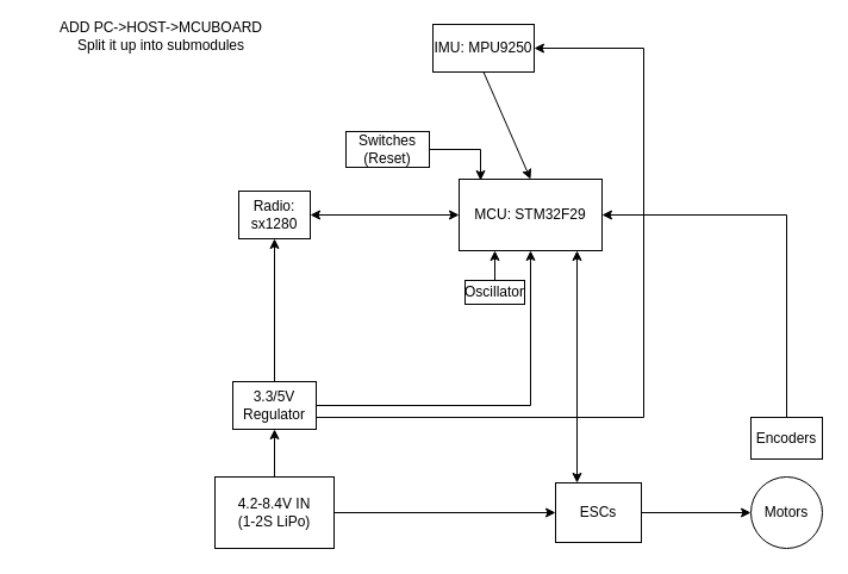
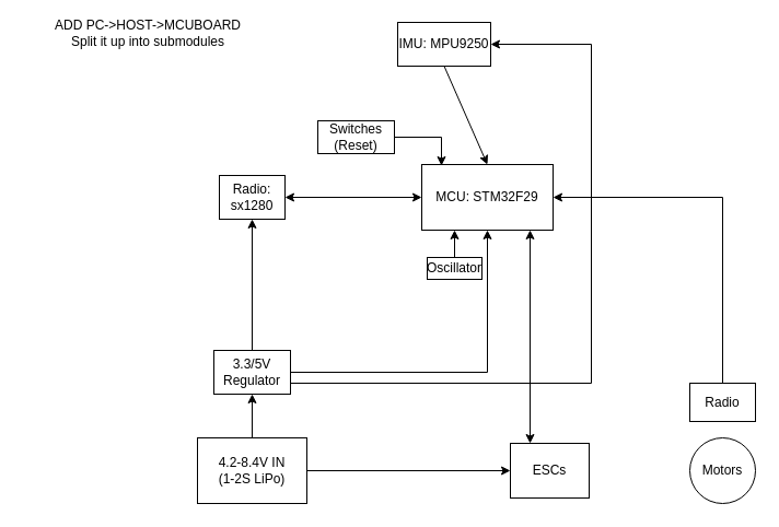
  <mxCell id="0" />
  <mxCell id="1" parent="0" />
  <mxCell id="2" value="&lt;div style=&quot;text-align: left&quot;&gt;&lt;span&gt;MCU: STM32F29&lt;/span&gt;&lt;/div&gt;" style="rounded=0;whiteSpace=wrap;html=1;" vertex="1" parent="1"><mxGeometry x="385" y="150" width="120" height="60" as="geometry" /></mxCell>
  <mxCell id="3" value="IMU: MPU9250" style="rounded=0;whiteSpace=wrap;html=1;" vertex="1" parent="1"><mxGeometry x="363" y="20" width="85" height="40" as="geometry" /></mxCell>
  <mxCell id="4" value="" style="endArrow=classic;html=1;exitX=0.5;exitY=1;exitDx=0;exitDy=0;" edge="1" parent="1" source="3"><mxGeometry width="50" height="50" relative="1" as="geometry"><mxPoint x="400" y="230" as="sourcePoint" /><mxPoint x="445" y="150" as="targetPoint" /></mxGeometry></mxCell>
  <mxCell id="5" value="Radio:&lt;br&gt;sx1280" style="rounded=0;whiteSpace=wrap;html=1;" vertex="1" parent="1"><mxGeometry x="200" y="160" width="60" height="40" as="geometry" /></mxCell>
  <mxCell id="6" value="" style="endArrow=classic;startArrow=classic;html=1;exitX=1;exitY=0.5;exitDx=0;exitDy=0;entryX=0;entryY=0.5;entryDx=0;entryDy=0;" edge="1" parent="1" source="5" target="2"><mxGeometry width="50" height="50" relative="1" as="geometry"><mxPoint x="400" y="220" as="sourcePoint" /><mxPoint x="450" y="170" as="targetPoint" /></mxGeometry></mxCell>
  <mxCell id="7" value="" style="edgeStyle=orthogonalEdgeStyle;rounded=0;orthogonalLoop=1;jettySize=auto;html=1;" edge="1" parent="1" source="8" target="11"><mxGeometry relative="1" as="geometry" /></mxCell>
  <mxCell id="8" value="4.2-8.4V IN&lt;br&gt;(1-2S LiPo)" style="rounded=0;whiteSpace=wrap;html=1;" vertex="1" parent="1"><mxGeometry x="180" y="400" width="100" height="60" as="geometry" /></mxCell>
  <mxCell id="9" style="edgeStyle=orthogonalEdgeStyle;rounded=0;orthogonalLoop=1;jettySize=auto;html=1;entryX=0.5;entryY=1;entryDx=0;entryDy=0;" edge="1" parent="1" source="11" target="2"><mxGeometry relative="1" as="geometry"><Array as="points"><mxPoint x="445" y="340" /></Array></mxGeometry></mxCell>
  <mxCell id="10" style="edgeStyle=orthogonalEdgeStyle;rounded=0;orthogonalLoop=1;jettySize=auto;html=1;entryX=0.5;entryY=1;entryDx=0;entryDy=0;" edge="1" parent="1" source="11" target="5"><mxGeometry relative="1" as="geometry" /></mxCell>
  <mxCell id="11" value="3.3/5V Regulator" style="rounded=0;whiteSpace=wrap;html=1;" vertex="1" parent="1"><mxGeometry x="195" y="320" width="70" height="40" as="geometry" /></mxCell>
  <mxCell id="12" value="" style="endArrow=none;html=1;" edge="1" parent="1"><mxGeometry width="50" height="50" relative="1" as="geometry"><mxPoint x="265" y="350" as="sourcePoint" /><mxPoint x="540" y="350" as="targetPoint" /></mxGeometry></mxCell>
  <mxCell id="13" value="" style="endArrow=none;html=1;" edge="1" parent="1"><mxGeometry width="50" height="50" relative="1" as="geometry"><mxPoint x="540" y="40" as="sourcePoint" /><mxPoint x="540" y="350" as="targetPoint" /></mxGeometry></mxCell>
  <mxCell id="14" value="" style="endArrow=classic;html=1;entryX=1;entryY=0.5;entryDx=0;entryDy=0;" edge="1" parent="1" target="3"><mxGeometry width="50" height="50" relative="1" as="geometry"><mxPoint x="540" y="40" as="sourcePoint" /><mxPoint x="450" y="160" as="targetPoint" /></mxGeometry></mxCell>
  <mxCell id="15" value="ESCs" style="rounded=0;whiteSpace=wrap;html=1;" vertex="1" parent="1"><mxGeometry x="466" y="405" width="72" height="50" as="geometry" /></mxCell>
  <mxCell id="16" value="" style="endArrow=classic;html=1;entryX=0;entryY=0.5;entryDx=0;entryDy=0;exitX=1;exitY=0.5;exitDx=0;exitDy=0;" edge="1" parent="1" source="8" target="15"><mxGeometry width="50" height="50" relative="1" as="geometry"><mxPoint x="400" y="210" as="sourcePoint" /><mxPoint x="450" y="160" as="targetPoint" /></mxGeometry></mxCell>
  <mxCell id="17" value="" style="endArrow=classic;startArrow=classic;html=1;exitX=0.25;exitY=0;exitDx=0;exitDy=0;entryX=0.825;entryY=1;entryDx=0;entryDy=0;entryPerimeter=0;" edge="1" parent="1" source="15" target="2"><mxGeometry width="50" height="50" relative="1" as="geometry"><mxPoint x="400" y="210" as="sourcePoint" /><mxPoint x="450" y="160" as="targetPoint" /></mxGeometry></mxCell>
  <mxCell id="18" value="Motors" style="ellipse;whiteSpace=wrap;html=1;aspect=fixed;" vertex="1" parent="1"><mxGeometry x="630" y="400" width="60" height="60" as="geometry" /></mxCell>
- <mxCell id="19" value="" style="endArrow=classic;html=1;entryX=0;entryY=0.5;entryDx=0;entryDy=0;exitX=1;exitY=0.5;exitDx=0;exitDy=0;" edge="1" parent="1" source="15" target="18"><mxGeometry width="50" height="50" relative="1" as="geometry"><mxPoint x="400" y="210" as="sourcePoint" /><mxPoint x="450" y="160" as="targetPoint" /></mxGeometry></mxCell>
- <mxCell id="20" value="Encoders" style="rounded=0;whiteSpace=wrap;html=1;" vertex="1" parent="1"><mxGeometry x="630" y="350" width="60" height="35" as="geometry" /></mxCell>
+ <mxCell id="20" value="Radio" style="rounded=0;whiteSpace=wrap;html=1;" vertex="1" parent="1"><mxGeometry x="630" y="350" width="60" height="35" as="geometry" /></mxCell>
  <mxCell id="21" value="" style="endArrow=classic;html=1;entryX=1;entryY=0.5;entryDx=0;entryDy=0;" edge="1" parent="1" target="2"><mxGeometry width="50" height="50" relative="1" as="geometry"><mxPoint x="660" y="180" as="sourcePoint" /><mxPoint x="450" y="200" as="targetPoint" /></mxGeometry></mxCell>
  <mxCell id="22" value="" style="endArrow=none;html=1;exitX=0.5;exitY=0;exitDx=0;exitDy=0;" edge="1" parent="1" source="20"><mxGeometry width="50" height="50" relative="1" as="geometry"><mxPoint x="400" y="250" as="sourcePoint" /><mxPoint x="660" y="180" as="targetPoint" /></mxGeometry></mxCell>
  <mxCell id="23" style="edgeStyle=orthogonalEdgeStyle;rounded=0;orthogonalLoop=1;jettySize=auto;html=1;entryX=0.25;entryY=1;entryDx=0;entryDy=0;" edge="1" parent="1" source="24" target="2"><mxGeometry relative="1" as="geometry" /></mxCell>
  <mxCell id="24" value="Oscillator" style="rounded=0;whiteSpace=wrap;html=1;" vertex="1" parent="1"><mxGeometry x="390" y="235" width="50" height="20" as="geometry" /></mxCell>
  <mxCell id="25" style="edgeStyle=orthogonalEdgeStyle;rounded=0;orthogonalLoop=1;jettySize=auto;html=1;entryX=0.15;entryY=0.017;entryDx=0;entryDy=0;entryPerimeter=0;" edge="1" parent="1" source="26" target="2"><mxGeometry relative="1" as="geometry" /></mxCell>
  <mxCell id="26" value="Switches&lt;br&gt;(Reset)" style="rounded=0;whiteSpace=wrap;html=1;" vertex="1" parent="1"><mxGeometry x="290" y="110" width="70" height="30" as="geometry" /></mxCell>
  <mxCell id="27" value="ADD PC-&amp;gt;HOST-&amp;gt;MCUBOARD&lt;br&gt;Split it up into submodules" style="text;html=1;strokeColor=none;fillColor=none;align=center;verticalAlign=middle;whiteSpace=wrap;rounded=0;" vertex="1" parent="1"><mxGeometry y="20" width="230" height="20" as="geometry" x="20" /></mxCell>
